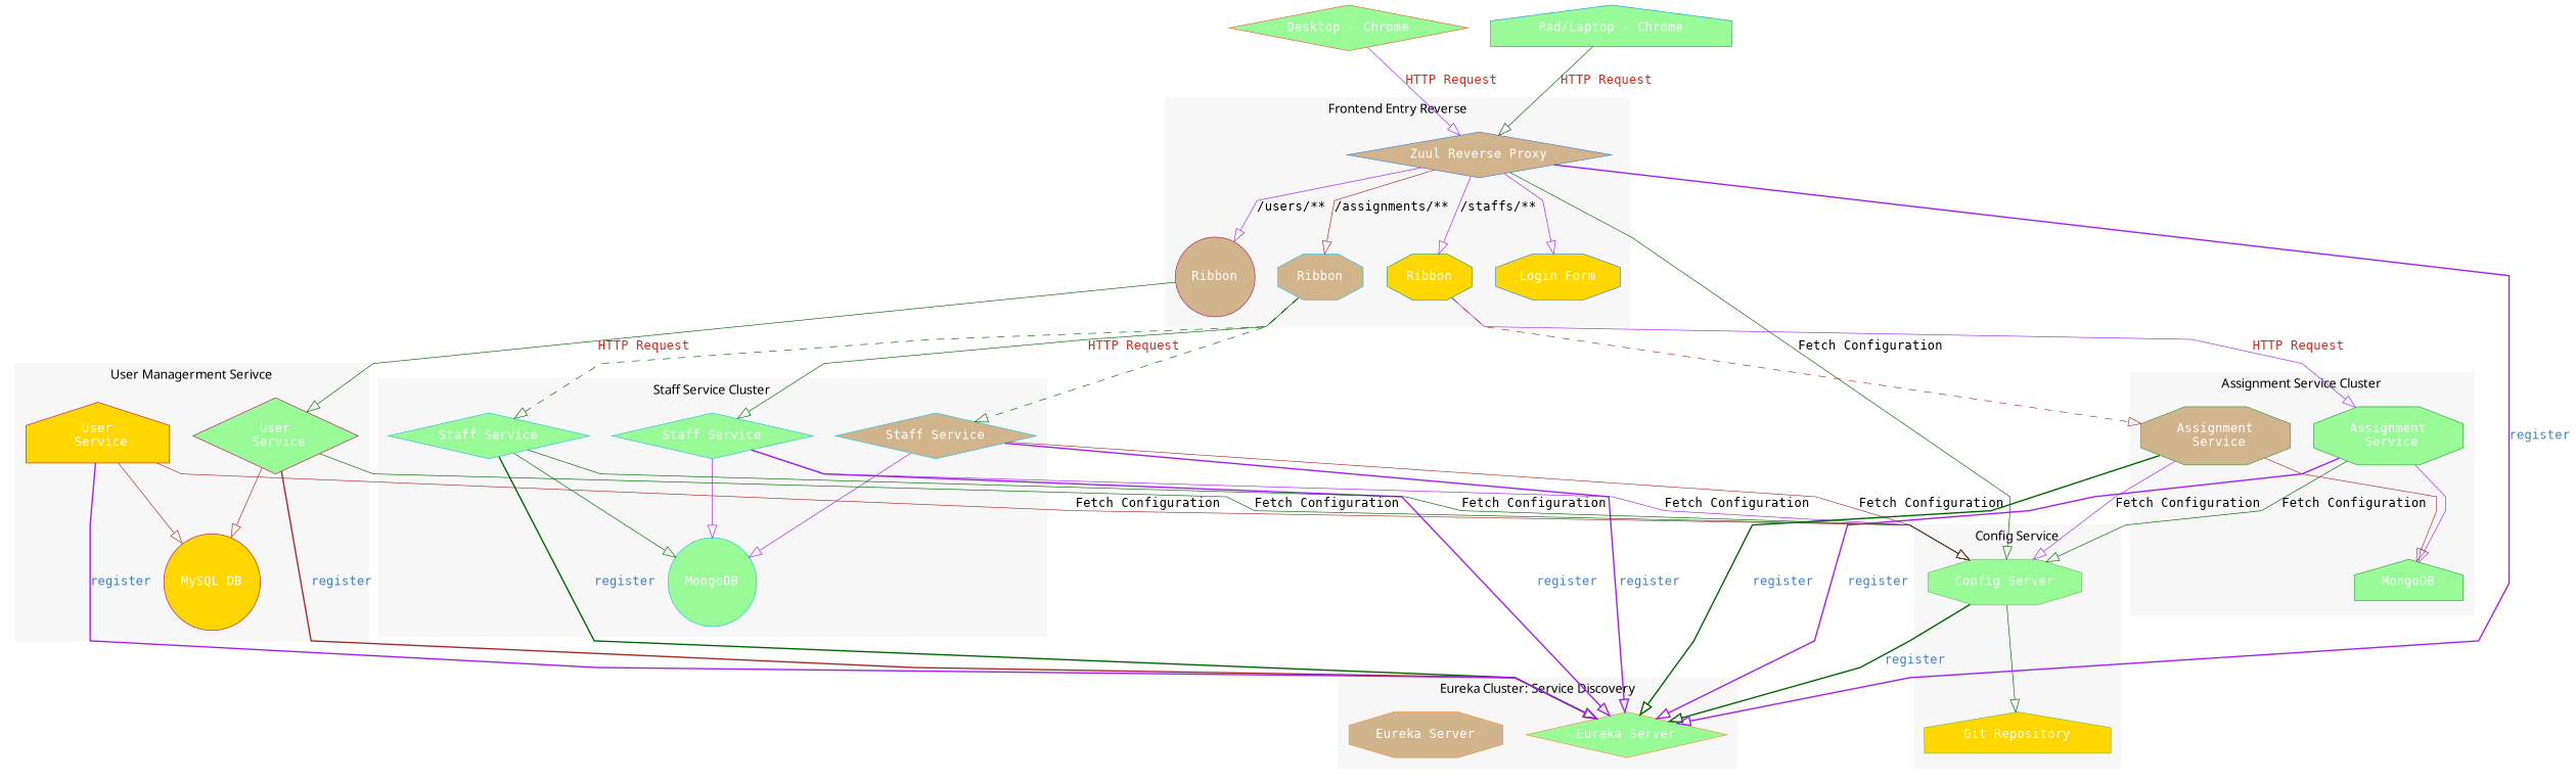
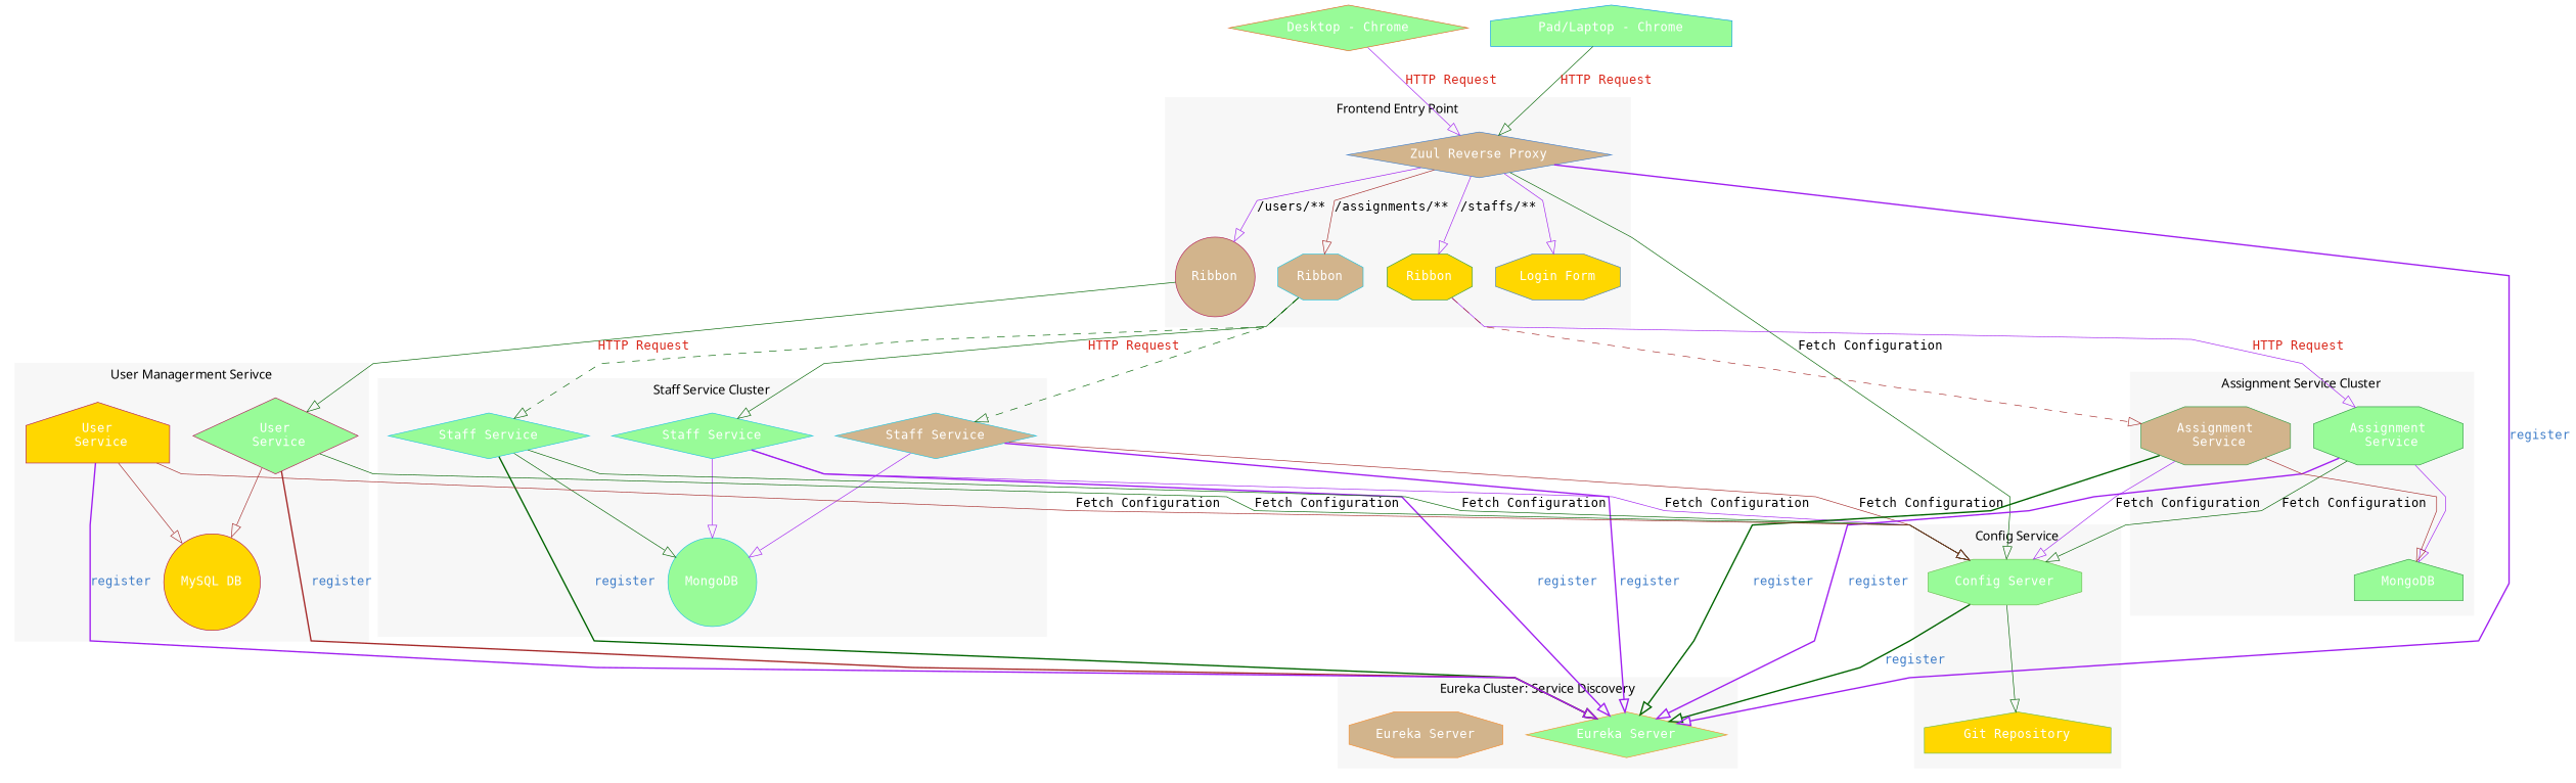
  digraph {
    dir=LR
    fontname="Microsoft YaHei"
    fontsize=10
    splines=compound
    node [color="#20C3DE" fontcolor="#ffffff" fontname=Consolas fontsize=10 penwidth=0.5 shape=diamond style=filled fillcolor=palegreen]
    edge [arrowhead=empty color=purple fontname=Consolas fontsize=10 penwidth=0.5]
    n1 [color="#F68D2E" label="Eureka Server"]
    n2 [border=dashed color="#F68D2E" label="Eureka Server" shape=octagon fillcolor=tan]
    n3 [color="#6BBC4F" label="Config Server" shape=octagon]
    n4 [color="#6BBC4F" label="Git Repository" shape=house fillcolor=gold]
    n5 [color="#407EC9" label="Zuul Reverse Proxy" fillcolor=tan]
    n6 [label=Ribbon shape=octagon fillcolor=tan]
    n7 [color="#319B42" label=Ribbon shape=octagon fillcolor=gold]
    n8 [color="#b11c54" label=Ribbon shape=circle fillcolor=tan]
    n9 [color="#407EC9" label="Login Form" shape=octagon fillcolor=gold]
    n10 [label="Staff Service"]
    n11 [label=MongoDB shape=circle]
    n12 [label="Staff Service" fillcolor=tan]
    n13 [label="Staff Service"]
    n14 [color="#319B42" label="Assignment\n Service" shape=octagon]
    n15 [color="#319B42" label=MongoDB shape=house]
    n16 [color="#319B42" label="Assignment\n Service" shape=octagon fillcolor=tan]
    n17 [color="#b11c54" label="User\n Service"]
    n18 [color="#b11c54" label="MySQL DB" shape=circle fillcolor=gold]
    n19 [color="#b11c54" label="User\n Service" shape=house fillcolor=gold]
    n20 [color="#E16726" label="Desktop - Chrome"]
    n21 [color="#0A9DE5" label="Pad/Laptop - Chrome" shape=house]
    subgraph cluster_1 {
      color="#F7F7F7"
      label="Eureka Cluster: Service Discovery"
      style=filled
      n1
      n2
    }
    subgraph cluster_2 {
      color="#F7F7F7"
      label="Config Service"
      style=filled
      n3
      n4
    }
    subgraph cluster_3 {
      color="#F7F7F7"
-     label="Frontend Entry Reverse"
+     label="Frontend Entry Point"
      style=filled
      n5
      n6
      n7
      n8
      n9
    }
    subgraph cluster_4 {
      color="#F7F7F7"
      label="Staff Service Cluster"
      style=filled
      n10
      n11
      n12
      n13
    }
    subgraph cluster_5 {
      color="#F7F7F7"
      label="Assignment Service Cluster"
      style=filled
      n14
      n15
      n16
    }
    subgraph cluster_6 {
      color="#F7F7F7"
      label="User Managerment Serivce"
      style=filled
      n17
      n18
      n19
    }
    n3 -> n1 [color=darkgreen fontcolor="#407EC9" label=register penwidth=1.1]
    n3 -> n4 [color=darkgreen]
    n5 -> n1 [fontcolor="#407EC9" label=register penwidth=1.1]
    n5 -> n3 [color=darkgreen label="Fetch Configuration"]
    n5 -> n6 [color=brown label="/assignments/**"]
    n5 -> n7 [label="/staffs/**"]
    n5 -> n8 [label="/users/**"]
    n5 -> n9
    n6 -> n10 [color=darkgreen fontcolor="#DA291C" label="HTTP Request"]
    n6 -> n12 [color=darkgreen style=dashed]
    n6 -> n13 [color=darkgreen style=dashed]
    n7 -> n14 [fontcolor="#DA291C" label="HTTP Request"]
    n7 -> n16 [color=brown style=dashed]
    n8 -> n17 [color=darkgreen fontcolor="#DA291C" label="HTTP Request"]
    n10 -> n1 [fontcolor="#407EC9" label=register penwidth=1.1]
    n10 -> n3 [label="Fetch Configuration"]
    n10 -> n11
    n12 -> n1 [fontcolor="#407EC9" label=register penwidth=1.1]
    n12 -> n3 [color=brown label="Fetch Configuration"]
    n12 -> n11
    n13 -> n1 [color=darkgreen fontcolor="#407EC9" label=register penwidth=1.1]
    n13 -> n3 [color=darkgreen label="Fetch Configuration"]
    n13 -> n11 [color=darkgreen]
    n14 -> n1 [fontcolor="#407EC9" label=register penwidth=1.1]
    n14 -> n3 [color=darkgreen label="Fetch Configuration"]
    n14 -> n15
    n16 -> n1 [color=darkgreen fontcolor="#407EC9" label=register penwidth=1.1]
    n16 -> n3 [label="Fetch Configuration"]
    n16 -> n15 [color=brown]
    n17 -> n1 [color=brown fontcolor="#407EC9" label=register penwidth=1.1]
    n17 -> n3 [color=darkgreen label="Fetch Configuration"]
    n17 -> n18 [color=brown]
    n19 -> n1 [fontcolor="#407EC9" label=register penwidth=1.1]
    n19 -> n3 [color=brown label="Fetch Configuration"]
    n19 -> n18 [color=brown]
    n20 -> n5 [fontcolor="#DA291C" label="HTTP Request"]
    n21 -> n5 [color=darkgreen fontcolor="#DA291C" label="HTTP Request"]
  }
